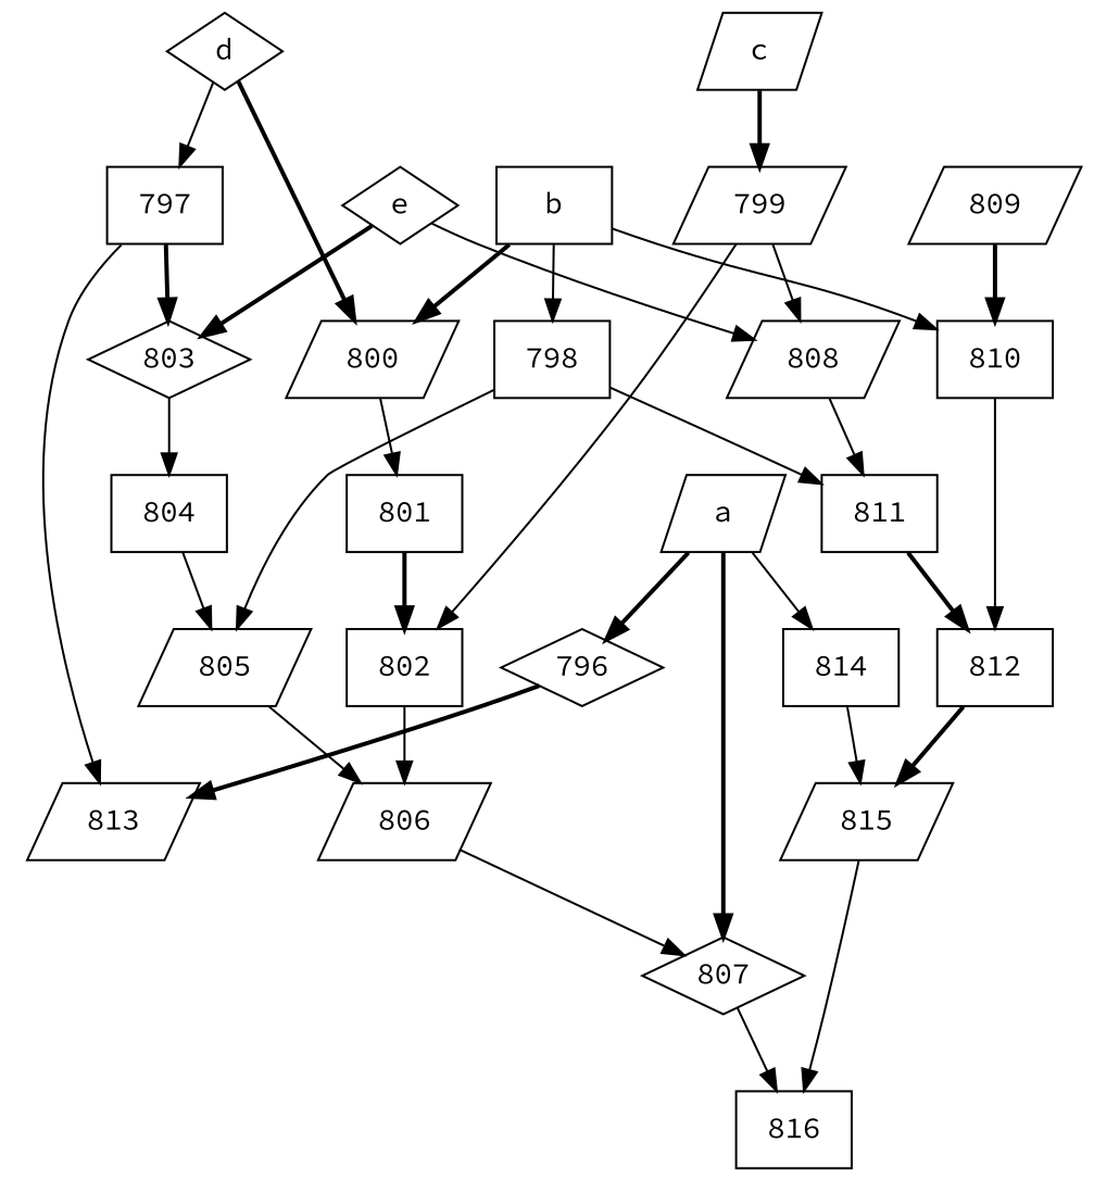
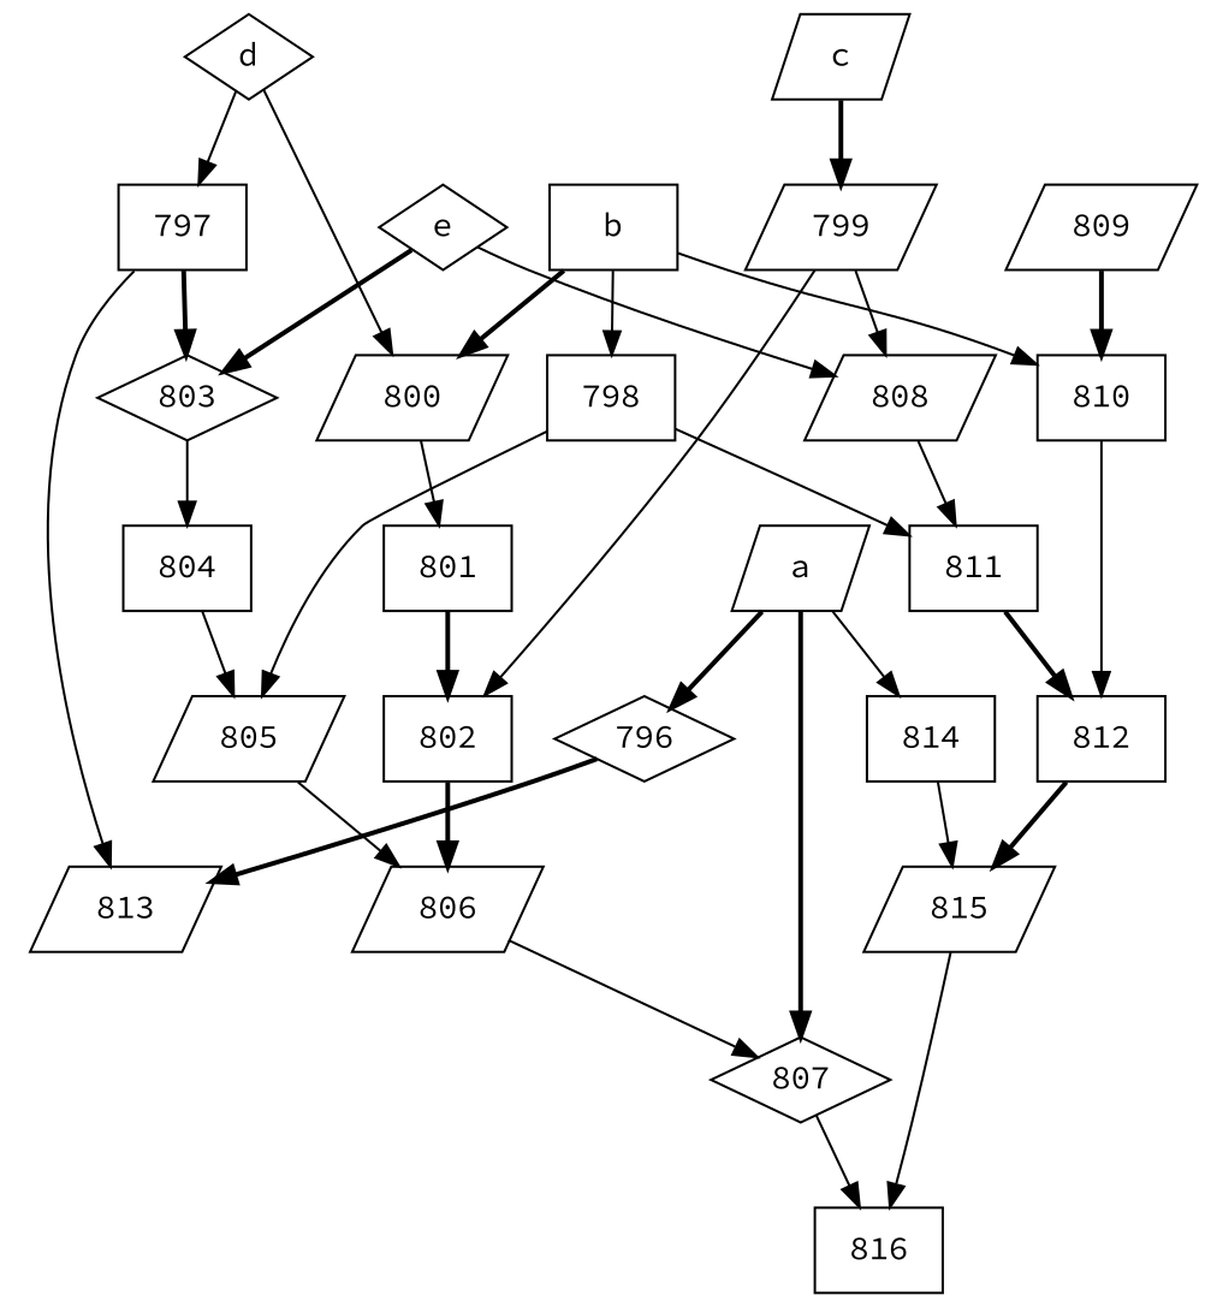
  strict digraph {
    fontname="Source Code Pro"
    node [fontname="Source Code Pro" shape=box]
    edge [fontname="Source Code Pro" style=solid]
    a [shape=parallelogram]
    796 [shape=diamond]
    807 [shape=diamond]
    814
    813 [shape=parallelogram]
    816
    815 [shape=parallelogram]
    b
    798
    800 [shape=parallelogram]
    810
    805 [shape=parallelogram]
    811
    801
    812
    806 [shape=parallelogram]
    802
    c [shape=parallelogram]
    799 [shape=parallelogram]
    808 [shape=parallelogram]
    809 [shape=parallelogram]
    d [shape=diamond]
    797
    803 [shape=diamond]
    804
    e [shape=diamond]
    a -> 796 [style=bold]
    a -> 807 [style=bold]
    a -> 814
    796 -> 813 [style=bold]
    807 -> 816
    814 -> 815
    815 -> 816
    b -> 798
    b -> 800 [style=bold]
    b -> 810
    798 -> 805
    798 -> 811
    800 -> 801
    810 -> 812
    805 -> 806
    811 -> 812 [style=bold]
    801 -> 802 [style=bold]
    812 -> 815 [style=bold]
    806 -> 807
-   802 -> 806
+   802 -> 806 [style=bold]
    c -> 799 [style=bold]
    799 -> 802
    799 -> 808
    808 -> 811
    809 -> 810 [style=bold]
-   d -> 800 [style=bold]
+   d -> 800
    d -> 797
    797 -> 813
    797 -> 803 [style=bold]
    803 -> 804
    804 -> 805
    e -> 808
    e -> 803 [style=bold]
  }
